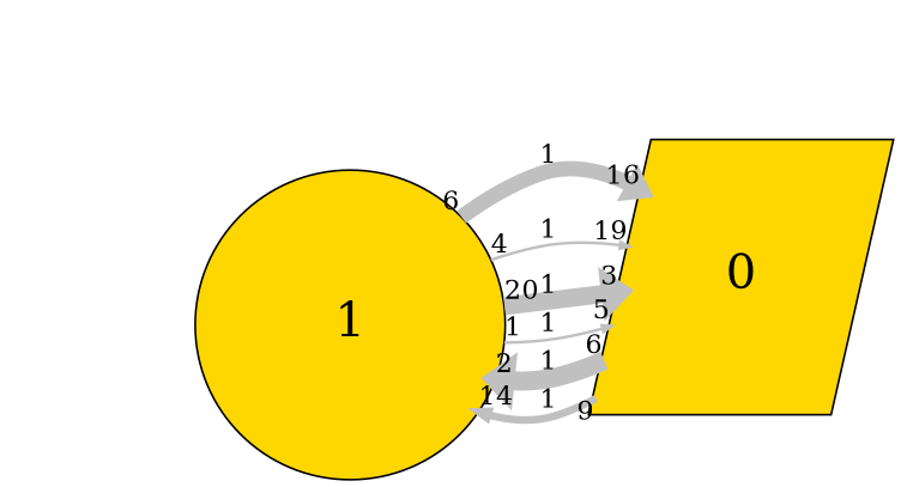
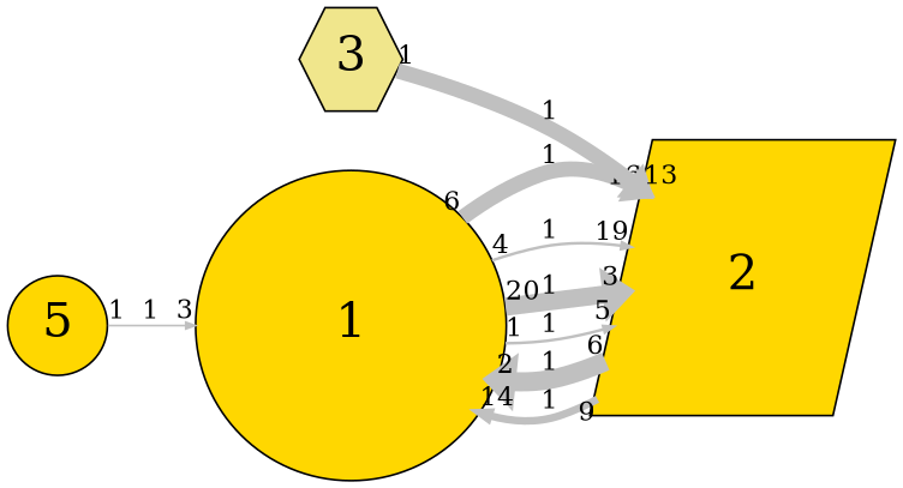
  digraph {
    rankdir=LR
    scale=1
    splines=spline
    node [fillcolor=gold fontsize=25 shape=circle style=filled]
    edge [arrowsize=0.5 capacity=1 color=grey from_pd=0 headlabel=3 penwidth=8.0 pt=5 splines=true taillabel=1 to_pd=2]
    n1 [height=2.25 label=1 width=2.25]
-   n2 [height=2 label=0 shape=parallelogram width=2]
+   n2 [height=2 label=2 shape=parallelogram width=2]
+   n3 [fillcolor=khaki height=0.75 label=3 shape=hexagon width=0.75]
+   n4 [height=0.71693 label=5 width=0.71693]
    n1 -> n2 [from_pd=5 headlabel=16 label=1 taillabel=6 to_pd=15]
    n1 -> n2 [from_pd=3 headlabel=19 label=1 penwidth=1.5 pt=18 taillabel=4 to_pd=18]
    n1 -> n2 [from_pd=19 label=1 penwidth=9.5 pt=2 taillabel=20]
    n1 -> n2 [headlabel=5 label=1 penwidth=1.5 pt=18 to_pd=4]
    n2 -> n1 [from_pd=5 headlabel=2 label=1 penwidth=10.0 pt=1 taillabel=6 to_pd=1]
    n2 -> n1 [from_pd=8 headlabel=14 label=1 penwidth=4.0 pt=13 taillabel=9 to_pd=13]
+   n3 -> n2 [headlabel=13 label=1 to_pd=12]
+   n4 -> n1 [label=1 penwidth=1.0 pt=19]
  }
